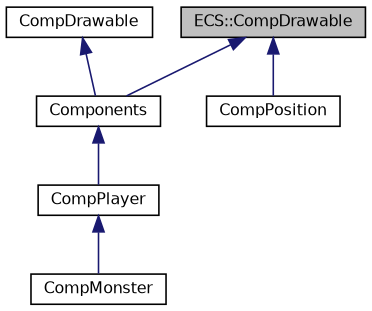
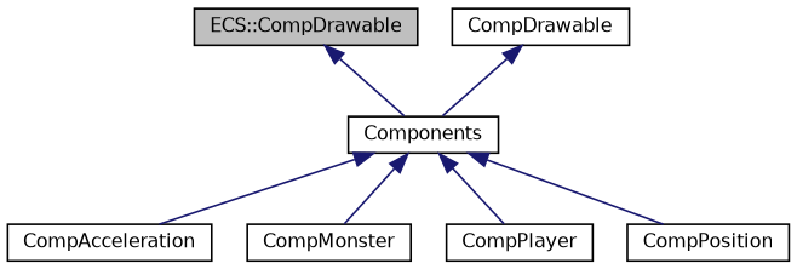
  digraph {
    node [color=black fillcolor=white fontname=Helvetica fontsize=10 shape=record style=filled]
    edge [color=midnightblue dir=back fontname=Helvetica fontsize=10 labelfontname=Helvetica labelfontsize=10 style=solid]
    n1 [fillcolor=grey75 fontcolor=black height=0.2 label="ECS::CompDrawable" width=0.4]
    n2 [height=0.2 label=Components width=0.4]
+   n3 [height=0.2 label=CompAcceleration width=0.4]
    n4 [height=0.2 label=CompMonster width=0.4]
    n5 [height=0.2 label=CompPlayer width=0.4]
    n6 [height=0.2 label=CompPosition width=0.4]
    n7 [height=0.2 label=CompDrawable width=0.4]
    n1 -> n2
-   n5 -> n4
+   n2 -> n3
+   n2 -> n4
    n2 -> n5
-   n1 -> n6
+   n2 -> n6
    n7 -> n2
  }
